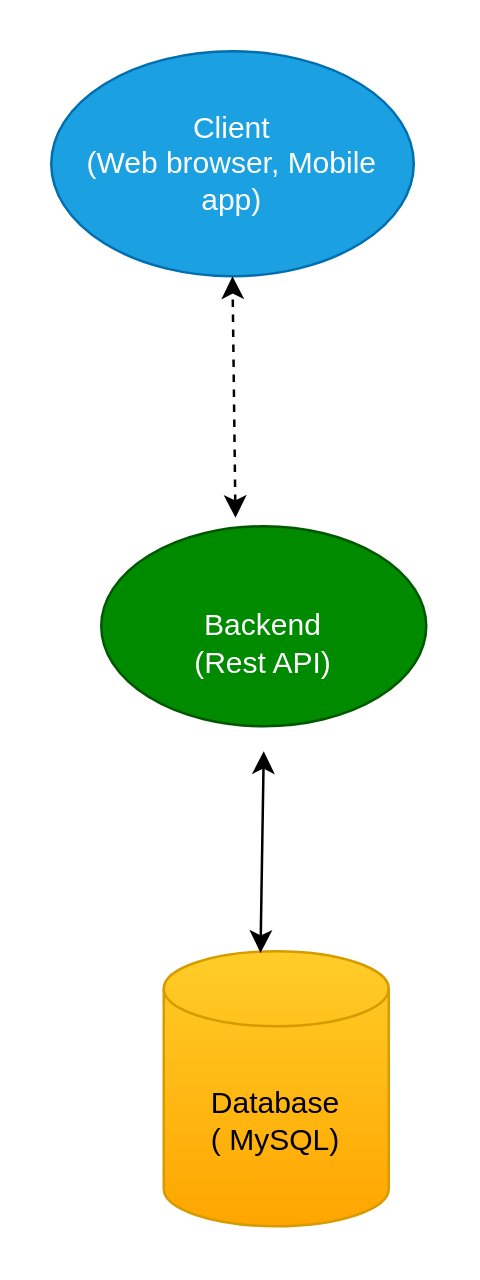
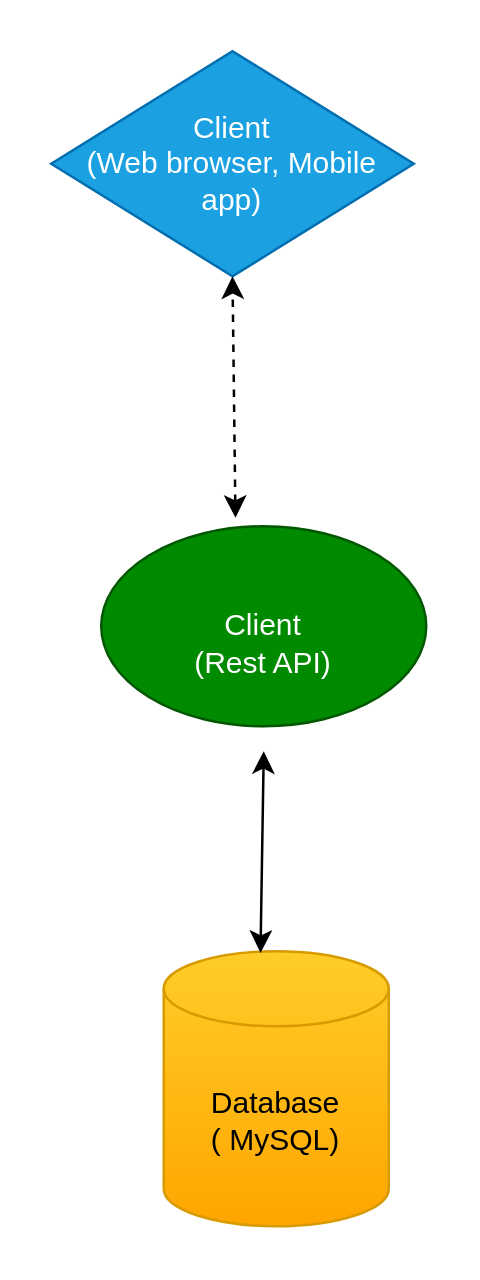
  <mxCell id="0" />
  <mxCell id="1" parent="0" />
- <mxCell id="2" value="Client&lt;div&gt;(Web browser, Mobile app)&lt;/div&gt;" style="ellipse;whiteSpace=wrap;html=1;fillColor=#1ba1e2;fontColor=#ffffff;strokeColor=#006EAF;" vertex="1" parent="1"><mxGeometry x="20" y="20" width="145" height="90" as="geometry" /></mxCell>
- <mxCell id="3" value="&lt;div&gt;&lt;br&gt;&lt;/div&gt;&lt;div&gt;Backend&lt;/div&gt;&lt;div&gt;(Rest API)&lt;/div&gt;" style="ellipse;whiteSpace=wrap;html=1;fillColor=#008a00;fontColor=#ffffff;strokeColor=#005700;" vertex="1" parent="1"><mxGeometry x="40" y="210" width="130" height="80" as="geometry" /></mxCell>
+ <mxCell id="2" value="Client&lt;div&gt;(Web browser, Mobile app)&lt;/div&gt;" style="rhombus;whiteSpace=wrap;html=1;fillColor=#1ba1e2;fontColor=#ffffff;strokeColor=#006EAF;" vertex="1" parent="1"><mxGeometry x="20" y="20" width="145" height="90" as="geometry" /></mxCell>
+ <mxCell id="3" value="&lt;div&gt;&lt;br&gt;&lt;/div&gt;&lt;div&gt;Client&lt;/div&gt;&lt;div&gt;(Rest API)&lt;/div&gt;" style="ellipse;whiteSpace=wrap;html=1;fillColor=#008a00;fontColor=#ffffff;strokeColor=#005700;" vertex="1" parent="1"><mxGeometry x="40" y="210" width="130" height="80" as="geometry" /></mxCell>
  <mxCell id="4" value="&lt;div&gt;Database&lt;/div&gt;&lt;div&gt;( MySQL)&lt;/div&gt;" style="shape=cylinder3;whiteSpace=wrap;html=1;boundedLbl=1;backgroundOutline=1;size=15;fillColor=#ffcd28;strokeColor=#d79b00;gradientColor=#ffa500;" vertex="1" parent="1"><mxGeometry x="65" y="380" width="90" height="110" as="geometry" /></mxCell>
  <mxCell id="5" value="" style="endArrow=classic;startArrow=classic;html=1;rounded=0;exitX=0.43;exitY=0.006;exitDx=0;exitDy=0;exitPerimeter=0;" edge="1" parent="1" source="4"><mxGeometry width="50" height="50" relative="1" as="geometry"><mxPoint x="55" y="290" as="sourcePoint" /><mxPoint x="105" y="300" as="targetPoint" /></mxGeometry></mxCell>
  <mxCell id="6" value="" style="endArrow=classic;startArrow=classic;html=1;rounded=0;entryX=0.5;entryY=1;entryDx=0;entryDy=0;exitX=0.413;exitY=-0.042;exitDx=0;exitDy=0;exitPerimeter=0;dashed=1;" edge="1" parent="1" source="3" target="2"><mxGeometry width="50" height="50" relative="1" as="geometry"><mxPoint x="55" y="290" as="sourcePoint" /><mxPoint x="105" y="240" as="targetPoint" /></mxGeometry></mxCell>
